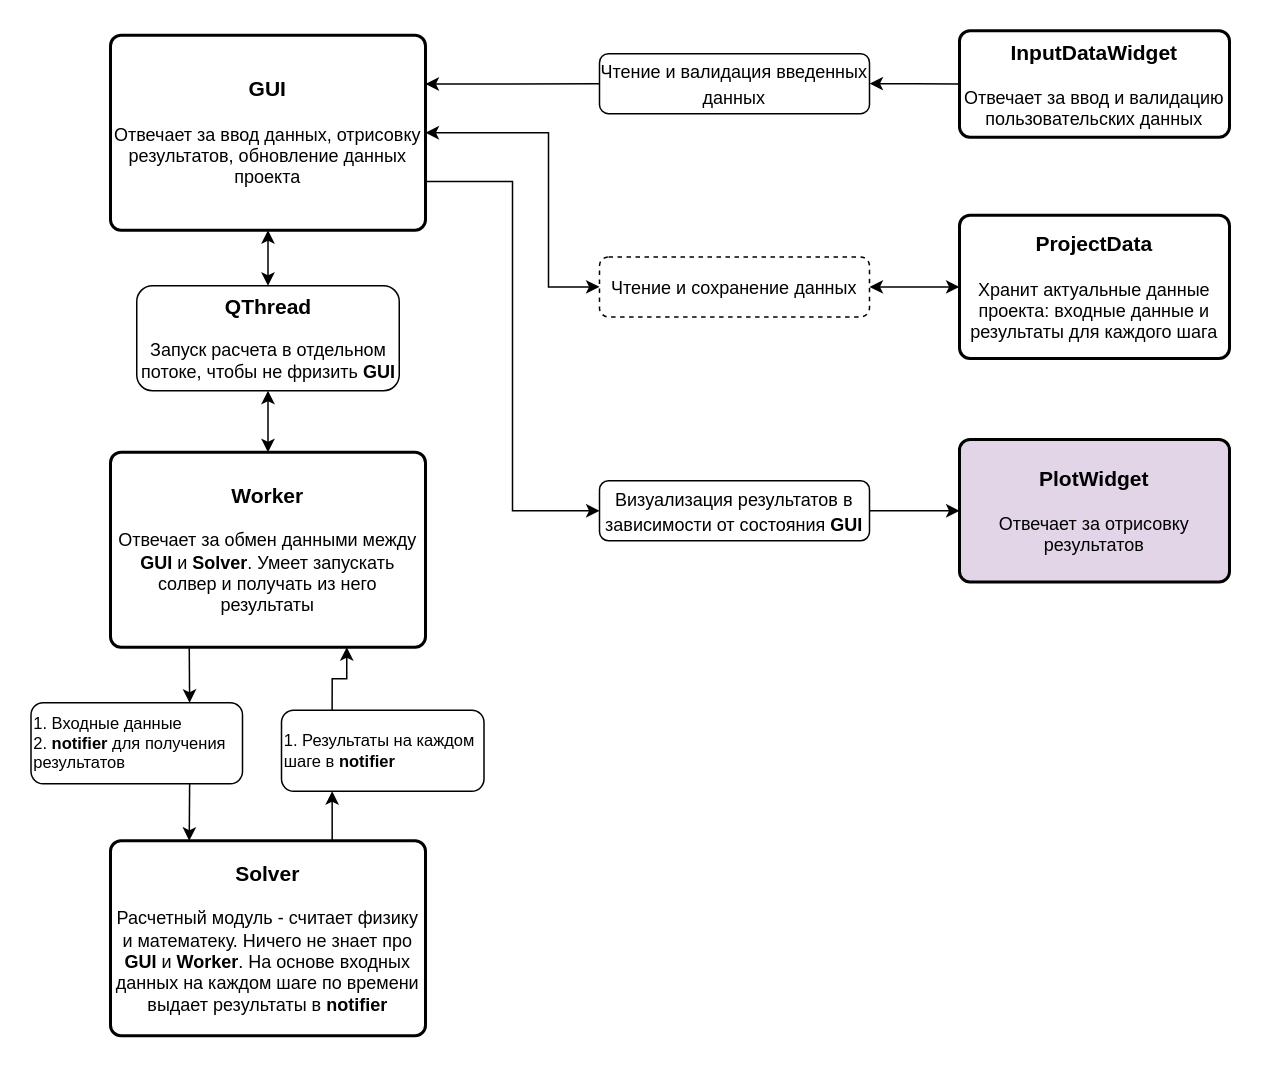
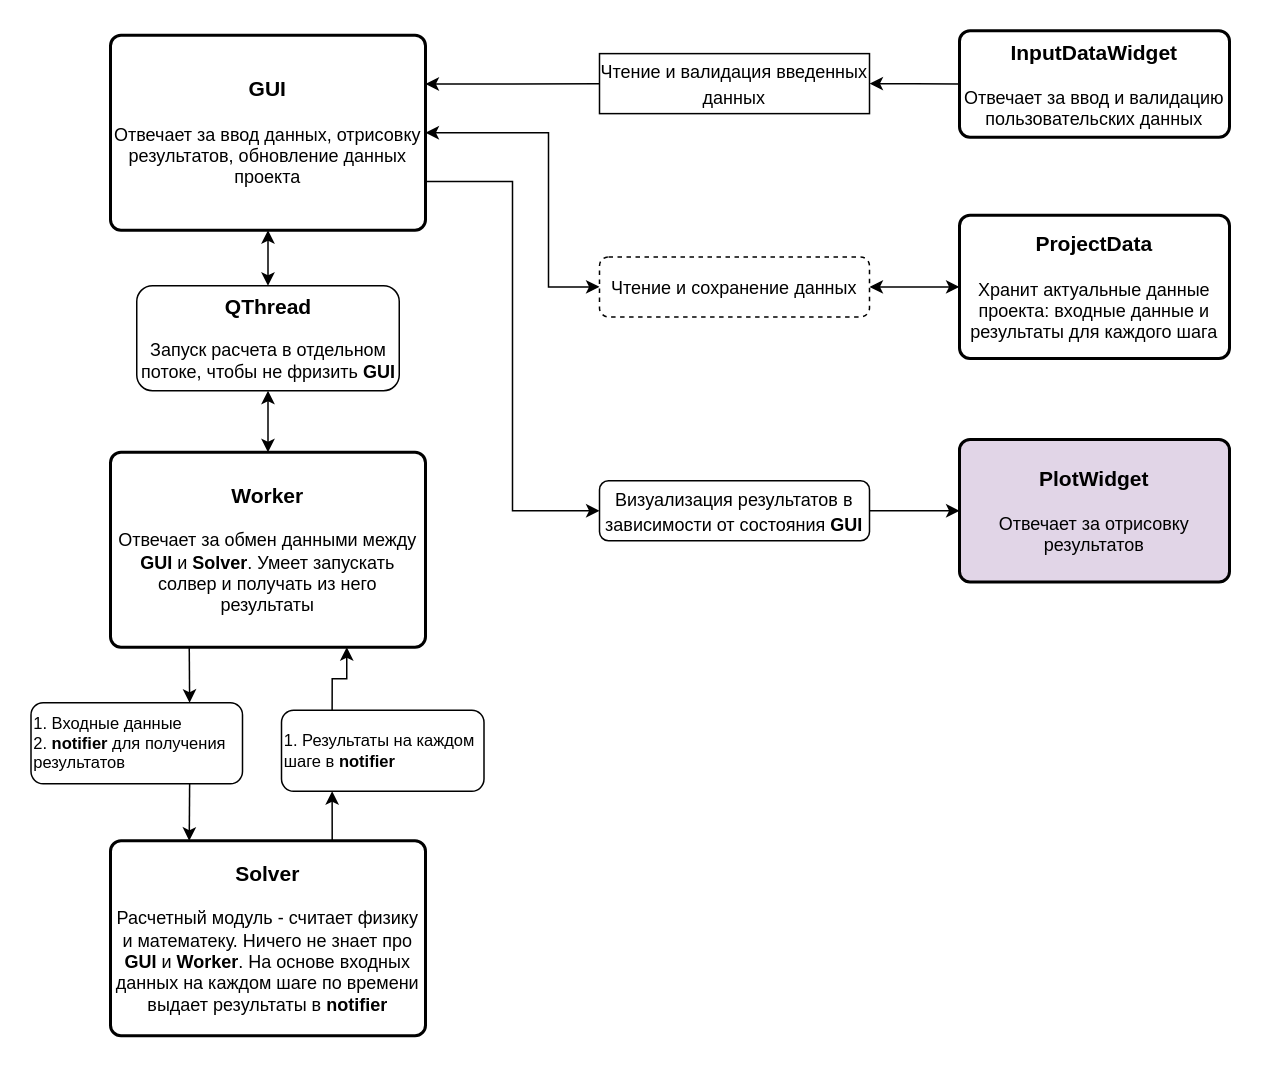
  <mxCell id="0" />
  <mxCell id="1" parent="0" />
  <mxCell id="2" style="edgeStyle=orthogonalEdgeStyle;rounded=0;orthogonalLoop=1;jettySize=auto;html=1;exitX=0.5;exitY=1;exitDx=0;exitDy=0;fontSize=12;startArrow=classic;startFill=1;" edge="1" parent="1" source="6" target="17"><mxGeometry relative="1" as="geometry" /></mxCell>
  <mxCell id="3" style="edgeStyle=orthogonalEdgeStyle;rounded=0;orthogonalLoop=1;jettySize=auto;html=1;exitX=1;exitY=0.5;exitDx=0;exitDy=0;entryX=0;entryY=0.5;entryDx=0;entryDy=0;fontSize=12;startArrow=classic;startFill=1;" edge="1" parent="1" source="6" target="20"><mxGeometry relative="1" as="geometry"><Array as="points"><mxPoint x="365" y="88" /><mxPoint x="365" y="191" /></Array></mxGeometry></mxCell>
  <mxCell id="4" style="edgeStyle=orthogonalEdgeStyle;rounded=0;orthogonalLoop=1;jettySize=auto;html=1;exitX=1;exitY=0.75;exitDx=0;exitDy=0;entryX=0;entryY=0.5;entryDx=0;entryDy=0;fontSize=12;startArrow=none;startFill=0;" edge="1" parent="1" source="6" target="22"><mxGeometry relative="1" as="geometry" /></mxCell>
  <mxCell id="5" style="edgeStyle=orthogonalEdgeStyle;rounded=0;orthogonalLoop=1;jettySize=auto;html=1;exitX=1;exitY=0.25;exitDx=0;exitDy=0;fontSize=14;startArrow=classic;startFill=1;endArrow=none;endFill=0;" edge="1" parent="1" source="6" target="25"><mxGeometry relative="1" as="geometry" /></mxCell>
  <mxCell id="6" value="&lt;div style=&quot;font-size: 14px&quot;&gt;&lt;b&gt;GUI&lt;/b&gt;&lt;/div&gt;&lt;div&gt;&lt;br&gt;&lt;/div&gt;&lt;div&gt;Отвечает за ввод данных, отрисовку результатов, обновление данных проекта&lt;br&gt;&lt;/div&gt;" style="rounded=1;whiteSpace=wrap;html=1;absoluteArcSize=1;arcSize=14;strokeWidth=2;" vertex="1" parent="1"><mxGeometry x="73" y="23" width="210" height="130" as="geometry" /></mxCell>
  <mxCell id="7" style="edgeStyle=orthogonalEdgeStyle;rounded=0;orthogonalLoop=1;jettySize=auto;html=1;exitX=0.25;exitY=1;exitDx=0;exitDy=0;entryX=0.75;entryY=0;entryDx=0;entryDy=0;fontSize=11;" edge="1" parent="1" source="8" target="13"><mxGeometry relative="1" as="geometry" /></mxCell>
  <mxCell id="8" value="&lt;div&gt;&lt;b&gt;&lt;font style=&quot;font-size: 14px&quot;&gt;Worker&lt;/font&gt;&lt;/b&gt;&lt;/div&gt;&lt;div&gt;&lt;br&gt;&lt;/div&gt;&lt;div&gt;Отвечает за обмен данными между &lt;b&gt;GUI&lt;/b&gt; и &lt;b&gt;Solver&lt;/b&gt;. Умеет запускать солвер и получать из него результаты&lt;br&gt;&lt;/div&gt;" style="rounded=1;whiteSpace=wrap;html=1;absoluteArcSize=1;arcSize=14;strokeWidth=2;" vertex="1" parent="1"><mxGeometry x="73" y="301" width="210" height="130" as="geometry" /></mxCell>
  <mxCell id="9" style="edgeStyle=orthogonalEdgeStyle;rounded=0;orthogonalLoop=1;jettySize=auto;html=1;exitX=0.75;exitY=0;exitDx=0;exitDy=0;entryX=0.25;entryY=1;entryDx=0;entryDy=0;fontSize=11;" edge="1" parent="1" source="10" target="15"><mxGeometry relative="1" as="geometry" /></mxCell>
  <mxCell id="10" value="&lt;div&gt;&lt;b&gt;&lt;font style=&quot;font-size: 14px&quot;&gt;Solver&lt;/font&gt;&lt;/b&gt;&lt;/div&gt;&lt;div&gt;&lt;br&gt;&lt;/div&gt;&lt;div&gt;Расчетный модуль - считает физику и математеку. Ничего не знает про &lt;b&gt;GUI&lt;/b&gt; и &lt;b&gt;Worker&lt;/b&gt;. На основе входных данных на каждом шаге по времени выдает результаты в &lt;b&gt;notifier&lt;/b&gt;&lt;br&gt;&lt;/div&gt;" style="rounded=1;whiteSpace=wrap;html=1;absoluteArcSize=1;arcSize=14;strokeWidth=2;" vertex="1" parent="1"><mxGeometry x="73" y="560" width="210" height="130" as="geometry" /></mxCell>
  <mxCell id="11" value="&lt;div&gt;&lt;b&gt;&lt;font style=&quot;font-size: 14px&quot;&gt;ProjectData&lt;/font&gt;&lt;/b&gt;&lt;/div&gt;&lt;div&gt;&lt;br&gt;&lt;/div&gt;&lt;div&gt;Хранит актуальные данные проекта: входные данные и результаты для каждого шага&lt;br&gt;&lt;/div&gt;" style="rounded=1;whiteSpace=wrap;html=1;absoluteArcSize=1;arcSize=14;strokeWidth=2;" vertex="1" parent="1"><mxGeometry x="639" y="143" width="180" height="95.5" as="geometry" /></mxCell>
  <mxCell id="12" style="edgeStyle=orthogonalEdgeStyle;rounded=0;orthogonalLoop=1;jettySize=auto;html=1;exitX=0.75;exitY=1;exitDx=0;exitDy=0;entryX=0.25;entryY=0;entryDx=0;entryDy=0;fontSize=11;" edge="1" parent="1" source="13" target="10"><mxGeometry relative="1" as="geometry" /></mxCell>
  <mxCell id="13" value="&lt;div style=&quot;font-size: 11px&quot; align=&quot;left&quot;&gt;&lt;font style=&quot;font-size: 11px&quot;&gt;1. Входные данные&lt;/font&gt;&lt;/div&gt;&lt;div style=&quot;font-size: 11px&quot; align=&quot;left&quot;&gt;&lt;font style=&quot;font-size: 11px&quot;&gt;2. &lt;b&gt;notifier&lt;/b&gt; для получения результатов&lt;br&gt;&lt;/font&gt;&lt;/div&gt;" style="rounded=1;whiteSpace=wrap;html=1;fontSize=12;align=left;" vertex="1" parent="1"><mxGeometry x="20" y="468" width="141" height="54" as="geometry" /></mxCell>
  <mxCell id="14" style="edgeStyle=orthogonalEdgeStyle;rounded=0;orthogonalLoop=1;jettySize=auto;html=1;exitX=0.25;exitY=0;exitDx=0;exitDy=0;entryX=0.75;entryY=1;entryDx=0;entryDy=0;fontSize=11;" edge="1" parent="1" source="15" target="8"><mxGeometry relative="1" as="geometry" /></mxCell>
  <mxCell id="15" value="&lt;div align=&quot;left&quot;&gt;1. Результаты на каждом шаге в &lt;b&gt;notifier&lt;/b&gt;&lt;/div&gt;" style="rounded=1;whiteSpace=wrap;html=1;fontSize=11;align=left;" vertex="1" parent="1"><mxGeometry x="187" y="473" width="135" height="54" as="geometry" /></mxCell>
  <mxCell id="16" style="edgeStyle=orthogonalEdgeStyle;rounded=0;orthogonalLoop=1;jettySize=auto;html=1;exitX=0.5;exitY=1;exitDx=0;exitDy=0;fontSize=12;startArrow=classic;startFill=1;" edge="1" parent="1" source="17" target="8"><mxGeometry relative="1" as="geometry" /></mxCell>
  <mxCell id="17" value="&lt;div&gt;&lt;font size=&quot;1&quot;&gt;&lt;b style=&quot;font-size: 14px&quot;&gt;QThread&lt;/b&gt;&lt;/font&gt;&lt;/div&gt;&lt;div&gt;&lt;br&gt;&lt;/div&gt;&lt;div&gt;&lt;font style=&quot;font-size: 12px&quot;&gt;Запуск расчета в отдельном потоке, чтобы не фризить &lt;b&gt;GUI&lt;/b&gt;&lt;/font&gt;&lt;br&gt;&lt;/div&gt;" style="rounded=1;whiteSpace=wrap;html=1;fontSize=11;" vertex="1" parent="1"><mxGeometry x="90.5" y="190" width="175" height="70" as="geometry" /></mxCell>
  <mxCell id="18" value="&lt;div&gt;&lt;b&gt;&lt;font style=&quot;font-size: 14px&quot;&gt;PlotWidget&lt;/font&gt;&lt;/b&gt;&lt;/div&gt;&lt;div&gt;&lt;br&gt;&lt;/div&gt;&lt;div&gt;Отвечает за отрисовку результатов&lt;br&gt;&lt;/div&gt;" style="rounded=1;whiteSpace=wrap;html=1;absoluteArcSize=1;arcSize=14;strokeWidth=2;fontSize=12;fillColor=#e1d5e7;" vertex="1" parent="1"><mxGeometry x="639" y="292.5" width="180" height="95" as="geometry" /></mxCell>
  <mxCell id="19" style="edgeStyle=orthogonalEdgeStyle;rounded=0;orthogonalLoop=1;jettySize=auto;html=1;exitX=1;exitY=0.5;exitDx=0;exitDy=0;entryX=0;entryY=0.5;entryDx=0;entryDy=0;fontSize=12;startArrow=classic;startFill=1;" edge="1" parent="1" source="20" target="11"><mxGeometry relative="1" as="geometry" /></mxCell>
  <mxCell id="20" value="&lt;font style=&quot;font-size: 12px&quot;&gt;Чтение и сохранение данных&lt;br&gt;&lt;/font&gt;" style="rounded=1;whiteSpace=wrap;html=1;fontSize=14;dashed=1;" vertex="1" parent="1"><mxGeometry x="399" y="170.75" width="180" height="40" as="geometry" /></mxCell>
  <mxCell id="21" style="edgeStyle=orthogonalEdgeStyle;rounded=0;orthogonalLoop=1;jettySize=auto;html=1;exitX=1;exitY=0.5;exitDx=0;exitDy=0;entryX=0;entryY=0.5;entryDx=0;entryDy=0;fontSize=12;startArrow=none;startFill=0;" edge="1" parent="1" source="22" target="18"><mxGeometry relative="1" as="geometry" /></mxCell>
  <mxCell id="22" value="&lt;font style=&quot;font-size: 12px&quot;&gt;Визуализация результатов в зависимости от состояния &lt;b&gt;GUI&lt;/b&gt;&lt;br&gt;&lt;/font&gt;" style="rounded=1;whiteSpace=wrap;html=1;fontSize=14;" vertex="1" parent="1"><mxGeometry x="399" y="320" width="180" height="40" as="geometry" /></mxCell>
  <mxCell id="23" value="&lt;font size=&quot;1&quot;&gt;&lt;b style=&quot;font-size: 14px&quot;&gt;InputDataWidget&lt;/b&gt;&lt;/font&gt;&lt;div&gt;&lt;br&gt;&lt;/div&gt;&lt;div&gt;Отвечает за ввод и валидацию пользовательских данных&lt;br&gt;&lt;/div&gt;" style="rounded=1;whiteSpace=wrap;html=1;absoluteArcSize=1;arcSize=14;strokeWidth=2;" vertex="1" parent="1"><mxGeometry x="639" y="20" width="180" height="71" as="geometry" /></mxCell>
  <mxCell id="24" style="edgeStyle=orthogonalEdgeStyle;rounded=0;orthogonalLoop=1;jettySize=auto;html=1;exitX=1;exitY=0.5;exitDx=0;exitDy=0;entryX=0;entryY=0.5;entryDx=0;entryDy=0;fontSize=12;startArrow=classic;startFill=1;endArrow=none;endFill=0;" edge="1" parent="1" source="25" target="23"><mxGeometry relative="1" as="geometry" /></mxCell>
- <mxCell id="25" value="&lt;font style=&quot;font-size: 12px&quot;&gt;Чтение и валидация введенных данных&lt;br&gt;&lt;/font&gt;" style="rounded=1;whiteSpace=wrap;html=1;fontSize=14;" vertex="1" parent="1"><mxGeometry x="399" y="35.25" width="180" height="40" as="geometry" /></mxCell>
+ <mxCell id="25" value="&lt;font style=&quot;font-size: 12px&quot;&gt;Чтение и валидация введенных данных&lt;br&gt;&lt;/font&gt;" style="whiteSpace=wrap;html=1;fontSize=14;rounded=0;" vertex="1" parent="1"><mxGeometry x="399" y="35.25" width="180" height="40" as="geometry" /></mxCell>
